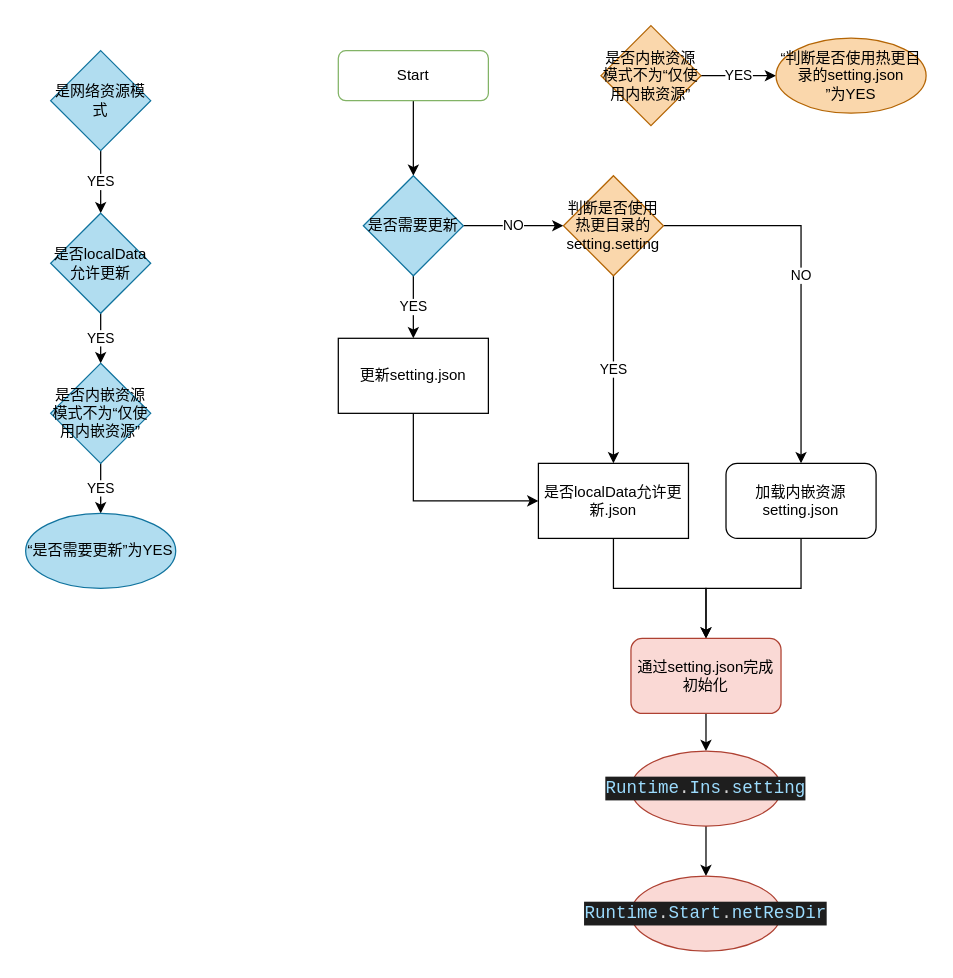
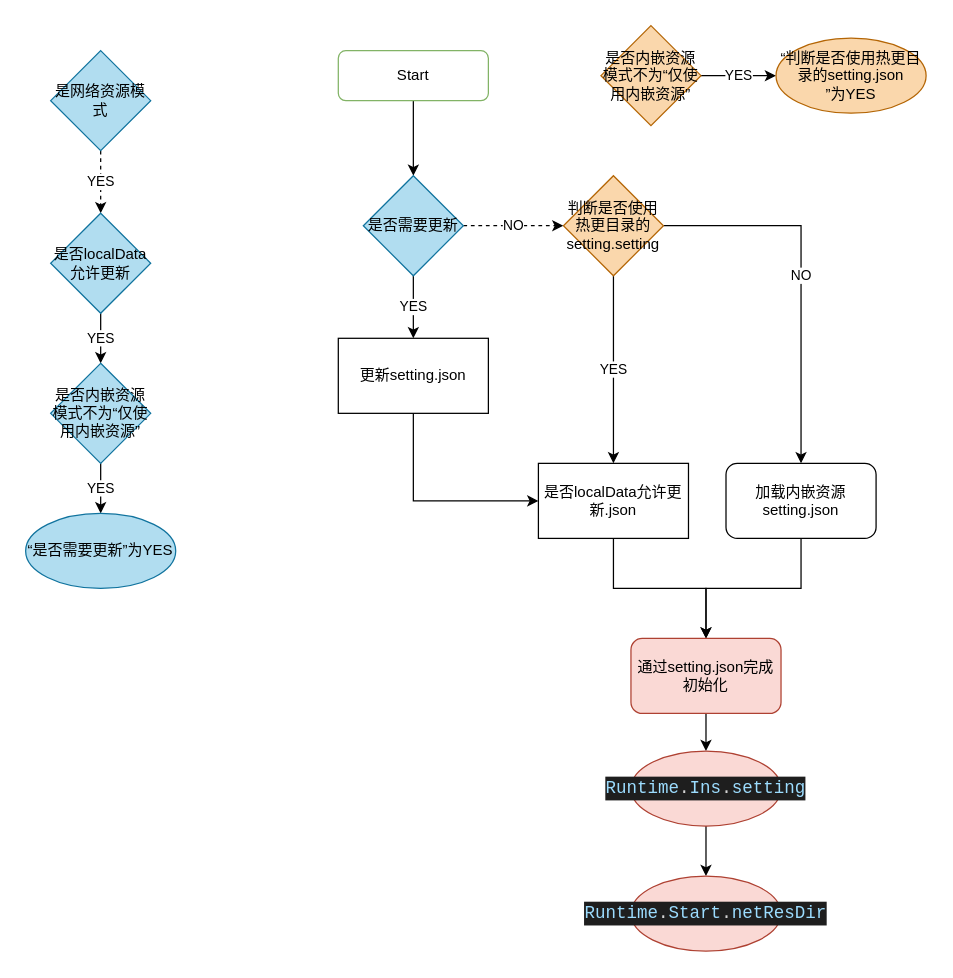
  <mxCell id="0" />
  <mxCell id="1" parent="0" />
  <mxCell id="2" style="edgeStyle=orthogonalEdgeStyle;rounded=0;orthogonalLoop=1;jettySize=auto;html=1;entryX=0.5;entryY=0;entryDx=0;entryDy=0;" parent="1" source="3" target="6" edge="1"><mxGeometry relative="1" as="geometry" /></mxCell>
  <mxCell id="3" value="Start" style="rounded=1;whiteSpace=wrap;html=1;fontSize=12;glass=0;strokeWidth=1;shadow=0;fillColor=#ffffff;strokeColor=#82b366;" parent="1" vertex="1"><mxGeometry x="270" y="40" width="120" height="40" as="geometry" /></mxCell>
  <mxCell id="4" value="YES" style="edgeStyle=orthogonalEdgeStyle;rounded=0;orthogonalLoop=1;jettySize=auto;html=1;" edge="1" parent="1" source="6" target="8"><mxGeometry relative="1" as="geometry" /></mxCell>
- <mxCell id="5" value="NO" style="edgeStyle=orthogonalEdgeStyle;rounded=0;orthogonalLoop=1;jettySize=auto;html=1;" edge="1" parent="1" source="6" target="13"><mxGeometry relative="1" as="geometry" /></mxCell>
+ <mxCell id="5" value="NO" style="edgeStyle=orthogonalEdgeStyle;rounded=0;orthogonalLoop=1;jettySize=auto;html=1;dashed=1;" edge="1" parent="1" source="6" target="13"><mxGeometry relative="1" as="geometry" /></mxCell>
  <mxCell id="6" value="是否需要更新" style="rhombus;whiteSpace=wrap;html=1;fillColor=#b1ddf0;strokeColor=#10739e;" parent="1" vertex="1"><mxGeometry x="290" y="140" width="80" height="80" as="geometry" /></mxCell>
  <mxCell id="7" value="" style="edgeStyle=orthogonalEdgeStyle;rounded=0;orthogonalLoop=1;jettySize=auto;html=1;entryX=0;entryY=0.5;entryDx=0;entryDy=0;exitX=0.5;exitY=1;exitDx=0;exitDy=0;" edge="1" parent="1" source="8" target="10"><mxGeometry relative="1" as="geometry" /></mxCell>
  <mxCell id="8" value="更新setting.json" style="whiteSpace=wrap;html=1;" vertex="1" parent="1"><mxGeometry x="270" y="270" width="120" height="60" as="geometry" /></mxCell>
  <mxCell id="9" style="edgeStyle=orthogonalEdgeStyle;rounded=0;orthogonalLoop=1;jettySize=auto;html=1;exitX=0.5;exitY=1;exitDx=0;exitDy=0;entryX=0.5;entryY=0;entryDx=0;entryDy=0;" edge="1" parent="1" source="10" target="17"><mxGeometry relative="1" as="geometry" /></mxCell>
  <mxCell id="10" value="是否localData允许更新.json" style="whiteSpace=wrap;html=1;" vertex="1" parent="1"><mxGeometry x="430" y="370" width="120" height="60" as="geometry" /></mxCell>
  <mxCell id="11" value="NO" style="edgeStyle=orthogonalEdgeStyle;rounded=0;orthogonalLoop=1;jettySize=auto;html=1;entryX=0.5;entryY=0;entryDx=0;entryDy=0;" edge="1" parent="1" source="13" target="15"><mxGeometry relative="1" as="geometry"><mxPoint x="610" y="180" as="targetPoint" /></mxGeometry></mxCell>
  <mxCell id="12" value="YES" style="edgeStyle=orthogonalEdgeStyle;rounded=0;orthogonalLoop=1;jettySize=auto;html=1;entryX=0.5;entryY=0;entryDx=0;entryDy=0;" edge="1" parent="1" source="13" target="10"><mxGeometry relative="1" as="geometry"><mxPoint x="490" y="310" as="targetPoint" /></mxGeometry></mxCell>
  <mxCell id="13" value="判断是否使用热更目录的setting.setting" style="rhombus;whiteSpace=wrap;html=1;fillColor=#fad7ac;strokeColor=#b46504;" vertex="1" parent="1"><mxGeometry x="450" y="140" width="80" height="80" as="geometry" /></mxCell>
  <mxCell id="14" style="edgeStyle=orthogonalEdgeStyle;rounded=0;orthogonalLoop=1;jettySize=auto;html=1;exitX=0.5;exitY=1;exitDx=0;exitDy=0;entryX=0.5;entryY=0;entryDx=0;entryDy=0;" edge="1" parent="1" source="15" target="17"><mxGeometry relative="1" as="geometry" /></mxCell>
  <mxCell id="15" value="加载内嵌资源setting.json" style="rounded=1;whiteSpace=wrap;html=1;" vertex="1" parent="1"><mxGeometry x="580" y="370" width="120" height="60" as="geometry" /></mxCell>
  <mxCell id="16" value="" style="edgeStyle=none;shape=connector;curved=1;rounded=0;orthogonalLoop=1;jettySize=auto;html=1;labelBackgroundColor=default;fontFamily=Helvetica;fontSize=11;fontColor=default;endArrow=classic;strokeColor=default;" edge="1" parent="1" source="17" target="29"><mxGeometry relative="1" as="geometry" /></mxCell>
  <mxCell id="17" value="通过setting.json完成初始化" style="rounded=1;whiteSpace=wrap;html=1;fillColor=#fad9d5;strokeColor=#ae4132;" vertex="1" parent="1"><mxGeometry x="504" y="510" width="120" height="60" as="geometry" /></mxCell>
- <mxCell id="18" value="YES" style="edgeStyle=orthogonalEdgeStyle;rounded=0;orthogonalLoop=1;jettySize=auto;html=1;" edge="1" parent="1" source="19" target="21"><mxGeometry relative="1" as="geometry" /></mxCell>
+ <mxCell id="18" value="YES" style="edgeStyle=orthogonalEdgeStyle;rounded=0;orthogonalLoop=1;jettySize=auto;html=1;dashed=1;" edge="1" parent="1" source="19" target="21"><mxGeometry relative="1" as="geometry" /></mxCell>
  <mxCell id="19" value="是网络资源模式" style="rhombus;whiteSpace=wrap;html=1;fillColor=#b1ddf0;strokeColor=#10739e;" vertex="1" parent="1"><mxGeometry x="40" y="40" width="80" height="80" as="geometry" /></mxCell>
  <mxCell id="20" value="YES" style="edgeStyle=orthogonalEdgeStyle;rounded=0;orthogonalLoop=1;jettySize=auto;html=1;" edge="1" parent="1" source="21" target="23"><mxGeometry relative="1" as="geometry" /></mxCell>
  <mxCell id="21" value="是否localData允许更新" style="rhombus;whiteSpace=wrap;html=1;fillColor=#b1ddf0;strokeColor=#10739e;" vertex="1" parent="1"><mxGeometry x="40" y="170" width="80" height="80" as="geometry" /></mxCell>
  <mxCell id="22" value="YES" style="edgeStyle=orthogonalEdgeStyle;rounded=0;orthogonalLoop=1;jettySize=auto;html=1;" edge="1" parent="1" source="23" target="24"><mxGeometry relative="1" as="geometry" /></mxCell>
  <mxCell id="23" value="是否内嵌资源模式不为“仅使用内嵌资源”" style="rhombus;whiteSpace=wrap;html=1;fillColor=#b1ddf0;strokeColor=#10739e;" vertex="1" parent="1"><mxGeometry x="40" y="290" width="80" height="80" as="geometry" /></mxCell>
  <mxCell id="24" value="“是否需要更新”为YES" style="ellipse;whiteSpace=wrap;html=1;fillColor=#b1ddf0;strokeColor=#10739e;" vertex="1" parent="1"><mxGeometry x="20" y="410" width="120" height="60" as="geometry" /></mxCell>
  <mxCell id="25" value="YES" style="edgeStyle=none;shape=connector;curved=1;rounded=0;orthogonalLoop=1;jettySize=auto;html=1;labelBackgroundColor=default;fontFamily=Helvetica;fontSize=11;fontColor=default;endArrow=classic;strokeColor=default;" edge="1" parent="1" source="26" target="27"><mxGeometry relative="1" as="geometry" /></mxCell>
  <mxCell id="26" value="是否内嵌资源模式不为“仅使用内嵌资源”" style="rhombus;whiteSpace=wrap;html=1;fillColor=#fad7ac;strokeColor=#b46504;" vertex="1" parent="1"><mxGeometry x="480" y="20" width="80" height="80" as="geometry" /></mxCell>
  <mxCell id="27" value="“判断是否使用热更目录的setting.json&lt;br&gt;”为YES" style="ellipse;whiteSpace=wrap;html=1;fillColor=#fad7ac;strokeColor=#b46504;" vertex="1" parent="1"><mxGeometry x="620" y="30" width="120" height="60" as="geometry" /></mxCell>
  <mxCell id="28" value="" style="edgeStyle=none;shape=connector;curved=1;rounded=0;orthogonalLoop=1;jettySize=auto;html=1;labelBackgroundColor=default;fontFamily=Helvetica;fontSize=11;fontColor=default;endArrow=classic;strokeColor=default;" edge="1" parent="1" source="29" target="30"><mxGeometry relative="1" as="geometry" /></mxCell>
  <mxCell id="29" value="&lt;div style=&quot;color: rgb(212, 212, 212); background-color: rgb(30, 30, 30); font-family: Consolas, &amp;quot;Courier New&amp;quot;, monospace; font-size: 14px; line-height: 19px;&quot;&gt;&lt;span style=&quot;color: #9cdcfe;&quot;&gt;Runtime&lt;/span&gt;.&lt;span style=&quot;color: #9cdcfe;&quot;&gt;Ins&lt;/span&gt;.&lt;span style=&quot;color: #9cdcfe;&quot;&gt;setting&lt;/span&gt;&lt;/div&gt;" style="ellipse;whiteSpace=wrap;html=1;fillColor=#fad9d5;strokeColor=#ae4132;rounded=1;" vertex="1" parent="1"><mxGeometry x="504" y="600" width="120" height="60" as="geometry" /></mxCell>
  <mxCell id="30" value="&lt;div style=&quot;color: rgb(212, 212, 212); background-color: rgb(30, 30, 30); font-family: Consolas, &amp;quot;Courier New&amp;quot;, monospace; font-size: 14px; line-height: 19px;&quot;&gt;&lt;span style=&quot;color: #9cdcfe;&quot;&gt;Runtime&lt;/span&gt;.&lt;span style=&quot;color: #9cdcfe;&quot;&gt;Start&lt;/span&gt;.&lt;span style=&quot;color: #9cdcfe;&quot;&gt;netResDir&lt;/span&gt;&lt;/div&gt;" style="ellipse;whiteSpace=wrap;html=1;fillColor=#fad9d5;strokeColor=#ae4132;rounded=1;" vertex="1" parent="1"><mxGeometry x="504" y="700" width="120" height="60" as="geometry" /></mxCell>
